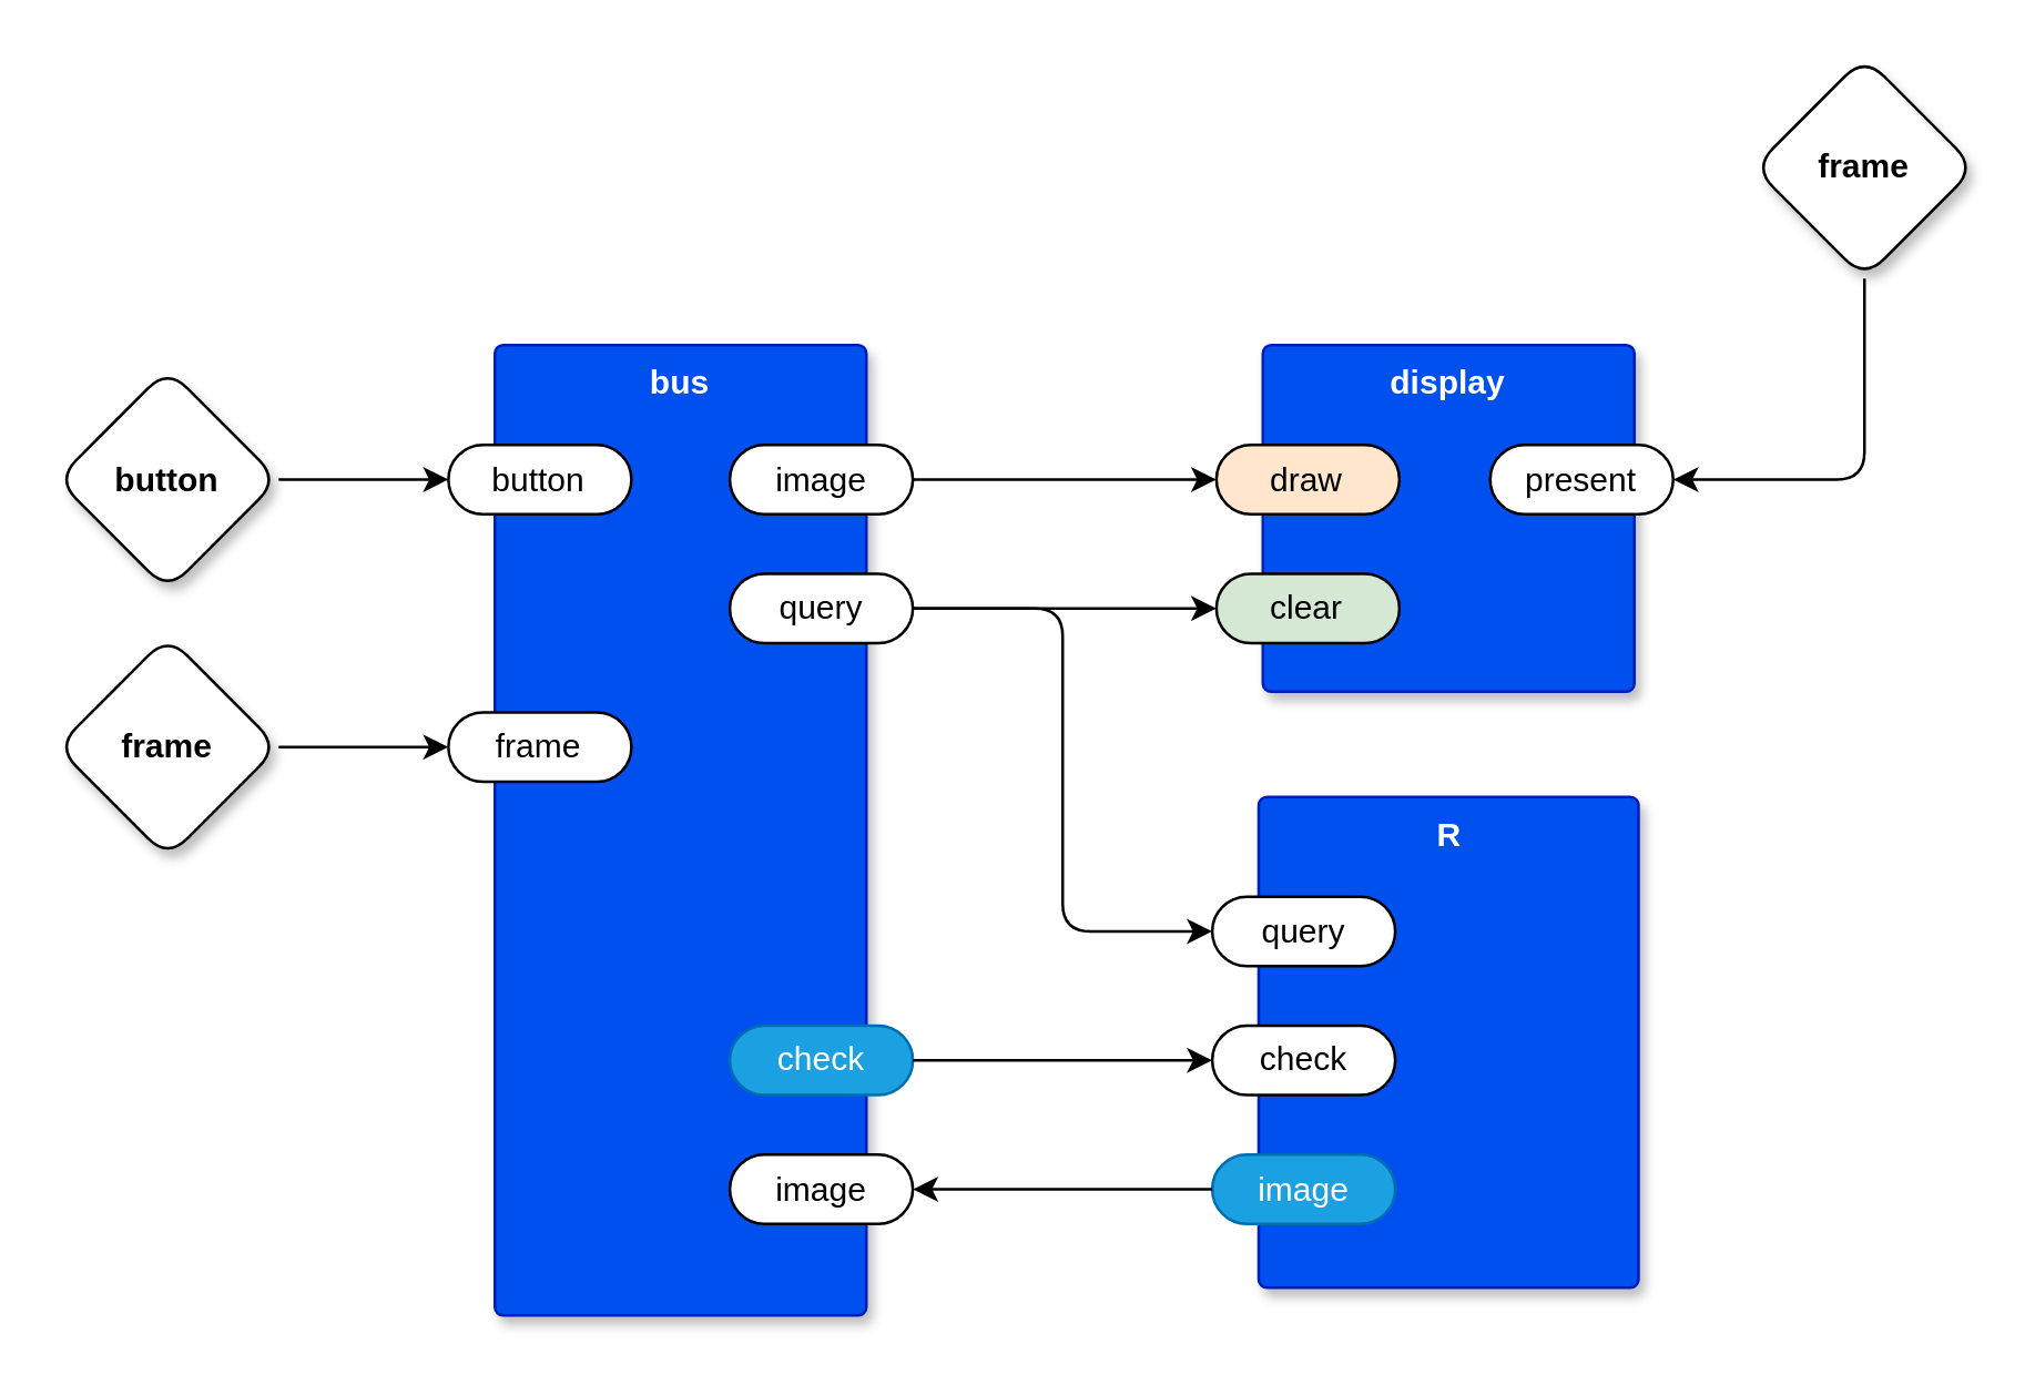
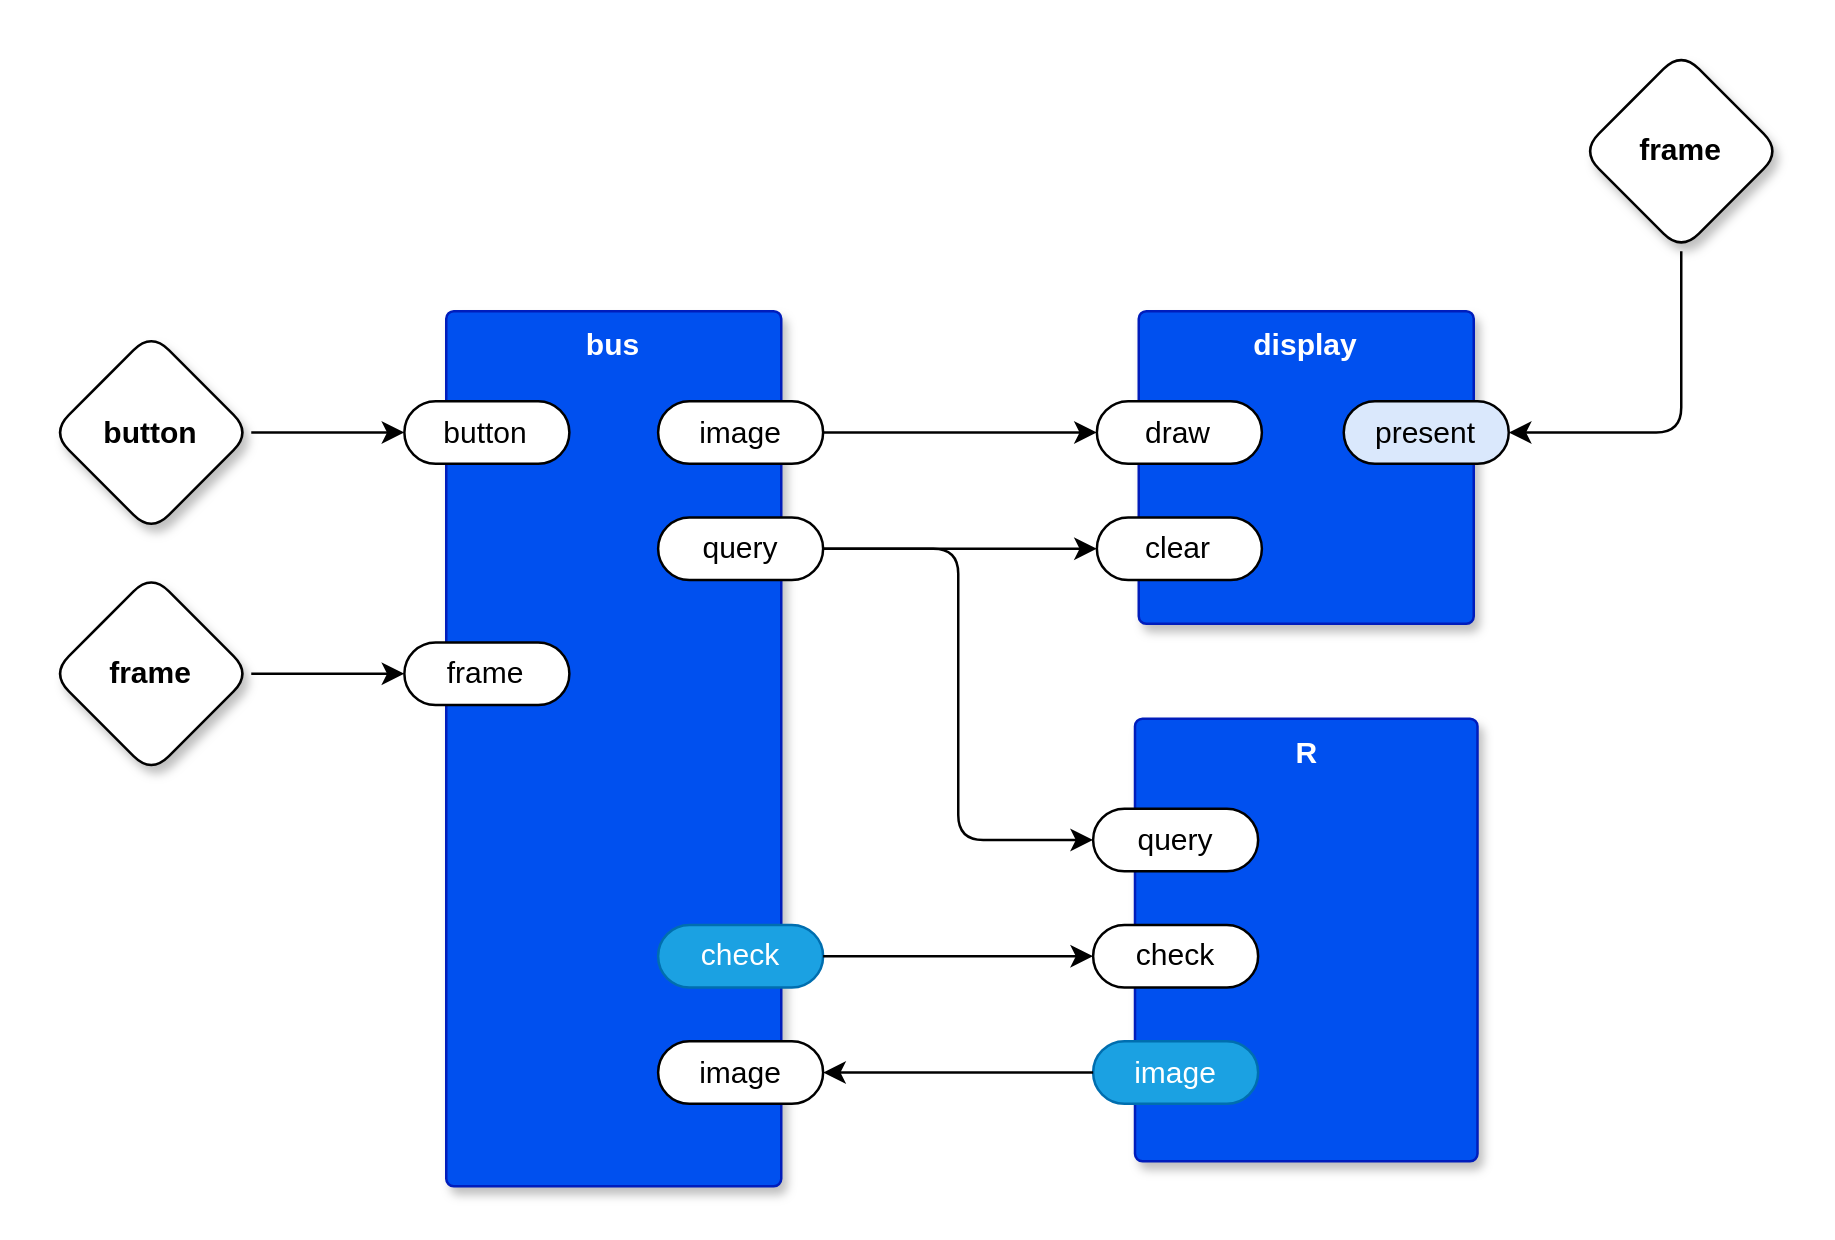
  <mxCell id="0" />
  <mxCell id="1" parent="0" />
  <mxCell id="2" style="edgeStyle=orthogonalEdgeStyle;rounded=1;orthogonalLoop=1;jettySize=auto;html=1;exitX=1;exitY=0.5;exitDx=0;exitDy=0;exitPerimeter=0;entryX=0;entryY=0.5;entryDx=0;entryDy=0;entryPerimeter=0;" parent="1" source="3" target="11" edge="1"><mxGeometry relative="1" as="geometry" /></mxCell>
  <mxCell id="3" value="button" style="rhombus;whiteSpace=wrap;html=1;rounded=1;fontStyle=1;glass=0;sketch=0;fontSize=12;points=[[0,0.5,0,0,0],[0.5,0,0,0,0],[0.5,1,0,0,0],[1,0.5,0,0,0]];shadow=1;" parent="1" vertex="1"><mxGeometry x="20" y="132.5" width="80" height="80" as="geometry" /></mxCell>
  <mxCell id="4" style="edgeStyle=orthogonalEdgeStyle;rounded=1;orthogonalLoop=1;jettySize=auto;html=1;exitX=1;exitY=0.5;exitDx=0;exitDy=0;exitPerimeter=0;entryX=0;entryY=0.5;entryDx=0;entryDy=0;entryPerimeter=0;" edge="1" parent="1" source="5" target="14"><mxGeometry relative="1" as="geometry" /></mxCell>
  <mxCell id="5" value="frame" style="rhombus;whiteSpace=wrap;html=1;rounded=1;fontStyle=1;glass=0;sketch=0;fontSize=12;points=[[0,0.5,0,0,0],[0.5,0,0,0,0],[0.5,1,0,0,0],[1,0.5,0,0,0]];shadow=1;" parent="1" vertex="1"><mxGeometry x="20" y="229" width="80" height="80" as="geometry" /></mxCell>
  <mxCell id="6" value="display" style="rounded=1;whiteSpace=wrap;html=1;sketch=0;container=1;recursiveResize=0;verticalAlign=top;arcSize=6;fontStyle=1;autosize=0;points=[];absoluteArcSize=1;shadow=1;strokeColor=#001DBC;fillColor=#0050ef;fontColor=#ffffff;connectable=0;" parent="1" vertex="1"><mxGeometry x="455" y="124" width="134" height="125" as="geometry"><mxRectangle x="-98" y="-1230" width="99" height="26" as="alternateBounds" /></mxGeometry></mxCell>
- <mxCell id="7" value="draw" style="rounded=1;whiteSpace=wrap;html=1;sketch=0;points=[[0,0.5,0,0,0],[1,0.5,0,0,0]];arcSize=50;fillColor=#ffe6cc;" parent="6" vertex="1"><mxGeometry x="-16.75" y="36" width="66" height="25" as="geometry" /></mxCell>
- <mxCell id="8" value="clear" style="rounded=1;whiteSpace=wrap;html=1;sketch=0;points=[[0,0.5,0,0,0],[1,0.5,0,0,0]];arcSize=50;fillColor=#d5e8d4;" parent="6" vertex="1"><mxGeometry x="-16.75" y="82.5" width="66" height="25" as="geometry" /></mxCell>
- <mxCell id="9" value="present" style="rounded=1;whiteSpace=wrap;html=1;sketch=0;points=[[0,0.5,0,0,0],[1,0.5,0,0,0]];arcSize=50;" vertex="1" parent="6"><mxGeometry x="82" y="36" width="66" height="25" as="geometry" /></mxCell>
+ <mxCell id="7" value="draw" style="rounded=1;whiteSpace=wrap;html=1;sketch=0;points=[[0,0.5,0,0,0],[1,0.5,0,0,0]];arcSize=50;" parent="6" vertex="1"><mxGeometry x="-16.75" y="36" width="66" height="25" as="geometry" /></mxCell>
+ <mxCell id="8" value="clear" style="rounded=1;whiteSpace=wrap;html=1;sketch=0;points=[[0,0.5,0,0,0],[1,0.5,0,0,0]];arcSize=50;" parent="6" vertex="1"><mxGeometry x="-16.75" y="82.5" width="66" height="25" as="geometry" /></mxCell>
+ <mxCell id="9" value="present" style="rounded=1;whiteSpace=wrap;html=1;sketch=0;points=[[0,0.5,0,0,0],[1,0.5,0,0,0]];arcSize=50;fillColor=#dae8fc;" vertex="1" parent="6"><mxGeometry x="82" y="36" width="66" height="25" as="geometry" /></mxCell>
  <mxCell id="10" value="bus" style="rounded=1;whiteSpace=wrap;html=1;sketch=0;container=1;recursiveResize=0;verticalAlign=top;arcSize=6;fontStyle=1;autosize=0;points=[];absoluteArcSize=1;shadow=1;strokeColor=#001DBC;fillColor=#0050ef;fontColor=#ffffff;connectable=0;" parent="1" vertex="1"><mxGeometry x="178" y="124" width="134" height="350" as="geometry"><mxRectangle x="-98" y="-1230" width="99" height="26" as="alternateBounds" /></mxGeometry></mxCell>
  <mxCell id="11" value="button" style="rounded=1;whiteSpace=wrap;html=1;sketch=0;points=[[0,0.5,0,0,0],[1,0.5,0,0,0]];arcSize=50;" parent="10" vertex="1"><mxGeometry x="-16.75" y="36" width="66" height="25" as="geometry" /></mxCell>
  <mxCell id="12" value="image" style="rounded=1;whiteSpace=wrap;html=1;sketch=0;points=[[0,0.5,0,0,0],[1,0.5,0,0,0]];arcSize=50;" parent="10" vertex="1"><mxGeometry x="84.75" y="36" width="66" height="25" as="geometry" /></mxCell>
  <mxCell id="13" value="query" style="rounded=1;whiteSpace=wrap;html=1;sketch=0;points=[[0,0.5,0,0,0],[1,0.5,0,0,0]];arcSize=50;" parent="10" vertex="1"><mxGeometry x="84.75" y="82.5" width="66" height="25" as="geometry" /></mxCell>
  <mxCell id="14" value="frame" style="rounded=1;whiteSpace=wrap;html=1;sketch=0;points=[[0,0.5,0,0,0],[1,0.5,0,0,0]];arcSize=50;" parent="10" vertex="1"><mxGeometry x="-16.75" y="132.5" width="66" height="25" as="geometry" /></mxCell>
  <mxCell id="15" value="image" style="rounded=1;whiteSpace=wrap;html=1;sketch=0;points=[[0,0.5,0,0,0],[1,0.5,0,0,0]];arcSize=50;" parent="10" vertex="1"><mxGeometry x="84.75" y="292" width="66" height="25" as="geometry" /></mxCell>
  <mxCell id="16" value="check" style="rounded=1;whiteSpace=wrap;html=1;sketch=0;points=[[0,0.5,0,0,0],[1,0.5,0,0,0]];arcSize=50;fillColor=#1ba1e2;strokeColor=#006EAF;fontColor=#ffffff;" parent="10" vertex="1"><mxGeometry x="84.75" y="245.5" width="66" height="25" as="geometry" /></mxCell>
  <mxCell id="17" value="R" style="rounded=1;whiteSpace=wrap;html=1;sketch=0;container=1;recursiveResize=0;verticalAlign=top;arcSize=6;fontStyle=1;autosize=0;points=[];absoluteArcSize=1;shadow=1;strokeColor=#001DBC;fillColor=#0050ef;fontColor=#ffffff;connectable=0;" parent="1" vertex="1"><mxGeometry x="453.5" y="287" width="137" height="177" as="geometry"><mxRectangle x="-98" y="-1230" width="99" height="26" as="alternateBounds" /></mxGeometry></mxCell>
  <mxCell id="18" value="query" style="rounded=1;whiteSpace=wrap;html=1;sketch=0;points=[[0,0.5,0,0,0],[1,0.5,0,0,0]];arcSize=50;" parent="17" vertex="1"><mxGeometry x="-16.75" y="36" width="66" height="25" as="geometry" /></mxCell>
  <mxCell id="19" value="check" style="rounded=1;whiteSpace=wrap;html=1;sketch=0;points=[[0,0.5,0,0,0],[1,0.5,0,0,0]];arcSize=50;" parent="17" vertex="1"><mxGeometry x="-16.75" y="82.5" width="66" height="25" as="geometry" /></mxCell>
  <mxCell id="20" value="image" style="rounded=1;whiteSpace=wrap;html=1;sketch=0;points=[[0,0.5,0,0,0],[1,0.5,0,0,0]];arcSize=50;fillColor=#1ba1e2;fontColor=#ffffff;strokeColor=#006EAF;" parent="17" vertex="1"><mxGeometry x="-16.75" y="129" width="66" height="25" as="geometry" /></mxCell>
  <mxCell id="21" style="edgeStyle=orthogonalEdgeStyle;rounded=1;orthogonalLoop=1;jettySize=auto;html=1;exitX=1;exitY=0.5;exitDx=0;exitDy=0;exitPerimeter=0;entryX=0;entryY=0.5;entryDx=0;entryDy=0;entryPerimeter=0;" edge="1" parent="1" source="12" target="7"><mxGeometry relative="1" as="geometry" /></mxCell>
  <mxCell id="22" style="edgeStyle=orthogonalEdgeStyle;rounded=1;orthogonalLoop=1;jettySize=auto;html=1;exitX=1;exitY=0.5;exitDx=0;exitDy=0;exitPerimeter=0;entryX=0;entryY=0.5;entryDx=0;entryDy=0;entryPerimeter=0;" edge="1" parent="1" source="13" target="8"><mxGeometry relative="1" as="geometry" /></mxCell>
  <mxCell id="23" style="edgeStyle=orthogonalEdgeStyle;rounded=1;orthogonalLoop=1;jettySize=auto;html=1;exitX=1;exitY=0.5;exitDx=0;exitDy=0;exitPerimeter=0;entryX=0;entryY=0.5;entryDx=0;entryDy=0;entryPerimeter=0;" edge="1" parent="1" source="13" target="18"><mxGeometry relative="1" as="geometry" /></mxCell>
  <mxCell id="24" style="edgeStyle=orthogonalEdgeStyle;rounded=1;orthogonalLoop=1;jettySize=auto;html=1;exitX=1;exitY=0.5;exitDx=0;exitDy=0;exitPerimeter=0;entryX=0;entryY=0.5;entryDx=0;entryDy=0;entryPerimeter=0;" edge="1" parent="1" source="16" target="19"><mxGeometry relative="1" as="geometry" /></mxCell>
  <mxCell id="25" style="edgeStyle=orthogonalEdgeStyle;rounded=1;orthogonalLoop=1;jettySize=auto;html=1;exitX=0;exitY=0.5;exitDx=0;exitDy=0;exitPerimeter=0;entryX=1;entryY=0.5;entryDx=0;entryDy=0;entryPerimeter=0;" edge="1" parent="1" source="20" target="15"><mxGeometry relative="1" as="geometry" /></mxCell>
  <mxCell id="26" style="edgeStyle=orthogonalEdgeStyle;rounded=1;orthogonalLoop=1;jettySize=auto;html=1;exitX=0.5;exitY=1;exitDx=0;exitDy=0;exitPerimeter=0;entryX=1;entryY=0.5;entryDx=0;entryDy=0;entryPerimeter=0;" edge="1" parent="1" source="27" target="9"><mxGeometry relative="1" as="geometry" /></mxCell>
  <mxCell id="27" value="frame" style="rhombus;whiteSpace=wrap;html=1;rounded=1;fontStyle=1;glass=0;sketch=0;fontSize=12;points=[[0,0.5,0,0,0],[0.5,0,0,0,0],[0.5,1,0,0,0],[1,0.5,0,0,0]];shadow=1;" vertex="1" parent="1"><mxGeometry x="632" y="20" width="80" height="80" as="geometry" /></mxCell>
